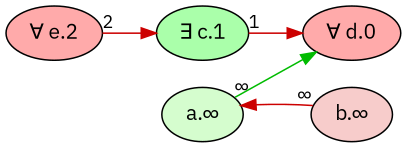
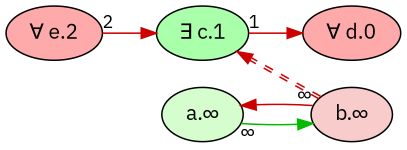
  digraph {
    fontname="IBM Plex Sans"
    rankdir=LR
    node [fillcolor="#FFAAAA" fontname="IBM Plex Sans" fontsize=14 style=filled]
    edge [color="#CC0000" dir=forward fontname="IBM Plex Sans" fontsize=12 labeldistance=1.5 style=solid taillabel="∞"]
    n1 [label="∀ d.0"]
    n2 [label="∀ e.2"]
    n3 [fillcolor="#AAFFAA" label="∃ c.1"]
    n4 [fillcolor="#d5fdce" label="a.∞"]
    n5 [fillcolor="#f7cccb" label="b.∞"]
    subgraph sub_1 {
      rank=max
      n1
    }
    subgraph sub_2 {
      rank=min
      n2
    }
    n2 -> n3 [taillabel=2]
    n3 -> n1 [taillabel=1]
-   n4 -> n1 [color="#00BB00"]
+   n4 -> n5 [color="#00BB00"]
+   n5 -> n3 [color="#CC0000:#CC0000" constraint=false style=dashed taillabel=""]
    n5 -> n4
  }
